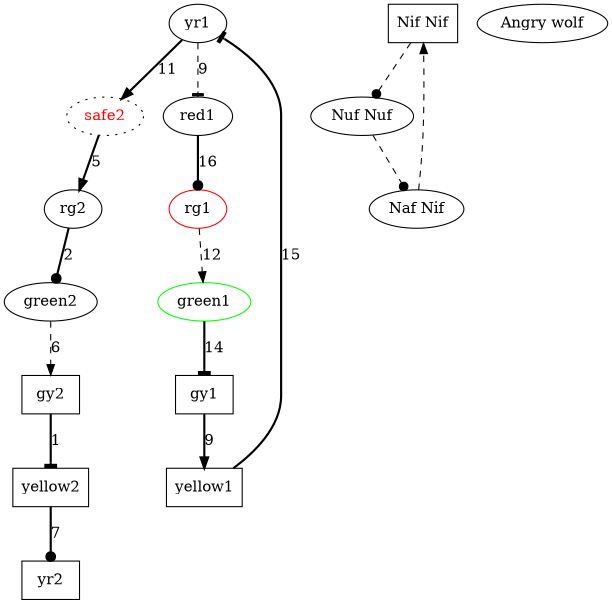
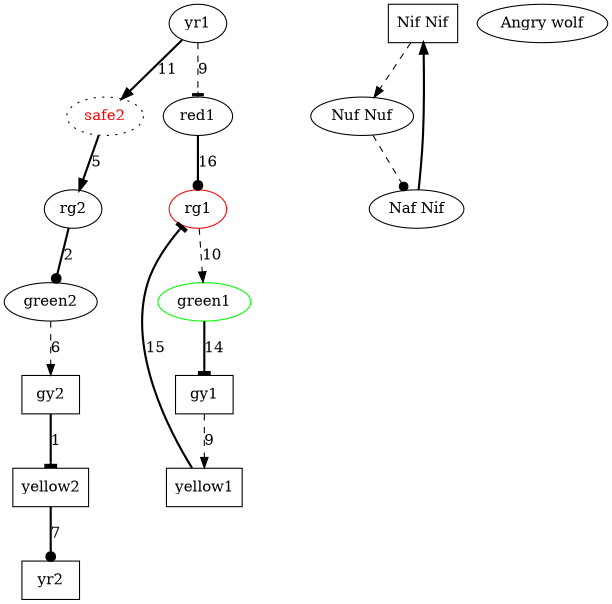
  digraph {
    node [shape=ellipse]
    edge [arrowhead=normal style=bold]
    n1 [label=gy2 shape=box]
    n2 [label=yellow2 shape=box]
    n3 [label=yr2 shape=box]
    n4 [label=rg2]
    n5 [label=green2]
    n6 [label=gy1 shape=box]
    n7 [label=yellow1 shape=box]
    n8 [label=yr1]
    n9 [fontcolor=red label=safe2 style=dotted]
    n10 [label=red1]
    n11 [color=red label=rg1]
    n12 [color=green label=green1]
    n13 [label="Nif Nif" shape=box]
    n14 [label="Nuf Nuf"]
    n15 [label="Naf Nif"]
    n16 [label="Angry wolf"]
    n1 -> n2 [arrowhead=tee label=1]
    n2 -> n3 [arrowhead=dot label=7]
    n4 -> n5 [arrowhead=dot label=2]
    n5 -> n1 [label=6 style=dashed]
-   n6 -> n7 [label=9]
-   n7 -> n8 [arrowhead=tee label=15]
+   n6 -> n7 [label=9 style=dashed]
+   n7 -> n11 [arrowhead=tee label=15]
    n8 -> n9 [label=11]
    n8 -> n10 [arrowhead=tee label=9 style=dashed]
    n9 -> n4 [label=5]
    n10 -> n11 [arrowhead=dot label=16]
-   n11 -> n12 [label=12 style=dashed]
+   n11 -> n12 [label=10 style=dashed]
    n12 -> n6 [arrowhead=tee label=14]
-   n13 -> n14 [arrowhead=dot style=dashed]
+   n13 -> n14 [style=dashed]
    n14 -> n15 [arrowhead=dot style=dashed]
-   n15 -> n13 [style=dashed]
+   n15 -> n13
  }
